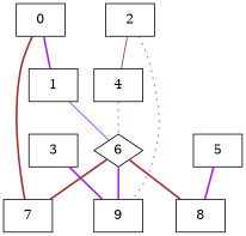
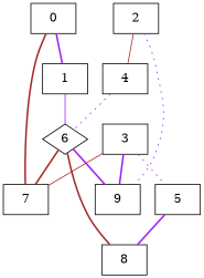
  graph {
    node [shape=box]
    edge [color=purple style=bold]
    0
    1
    7
    6 [shape=diamond]
    9
    8
    2
    4
    3
    5
    0 -- 1
    0 -- 7 [color=brown]
    1 -- 6 [style=solid]
    6 -- 7 [color=brown]
    6 -- 9
    6 -- 8 [color=brown]
    2 -- 9 [style=dotted]
    2 -- 4 [color=brown style=solid]
    4 -- 6 [style=dotted]
+   3 -- 7 [color=brown style=solid]
    3 -- 9
+   3 -- 5 [style=dotted]
    5 -- 8
  }
